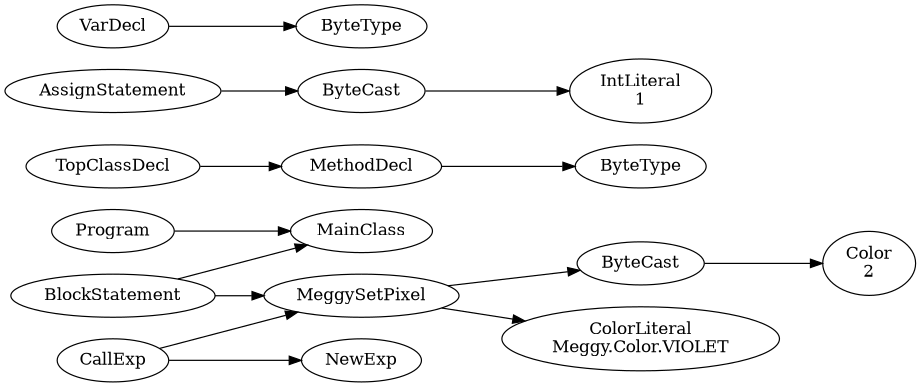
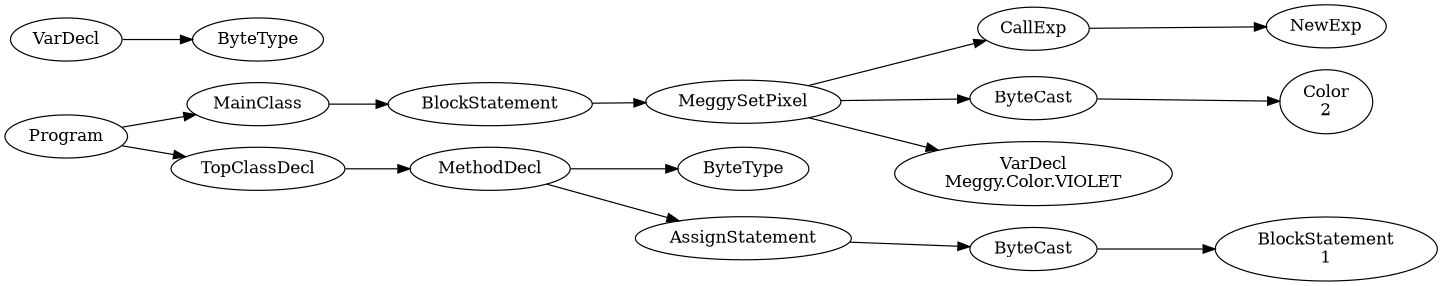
  digraph {
    rankdir=LR
    n1 [label=Program]
    n2 [label=MainClass]
    n3 [label=TopClassDecl]
    n4 [label=BlockStatement]
    n5 [label=MethodDecl]
    n6 [label=MeggySetPixel]
    n7 [label=CallExp]
    n8 [label=ByteCast]
-   n9 [label="ColorLiteral\nMeggy.Color.VIOLET"]
+   n9 [label="VarDecl\nMeggy.Color.VIOLET"]
    n10 [label=NewExp]
    n11 [label="Color\n2"]
    n12 [label=ByteType]
    n13 [label=AssignStatement]
    n14 [label=VarDecl]
    n15 [label=ByteType]
    n16 [label=ByteCast]
-   n17 [label="IntLiteral\n1"]
+   n17 [label="BlockStatement\n1"]
    n1 -> n2
-   n4 -> n2
+   n1 -> n3
+   n2 -> n4
    n3 -> n5
    n4 -> n6
    n5 -> n12
-   n7 -> n6
+   n5 -> n13
+   n6 -> n7
    n6 -> n8
    n6 -> n9
    n7 -> n10
    n8 -> n11
    n13 -> n16
    n14 -> n15
    n16 -> n17
  }
